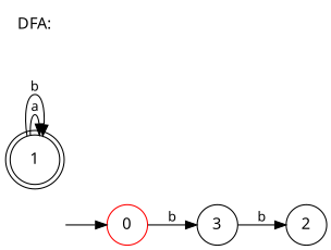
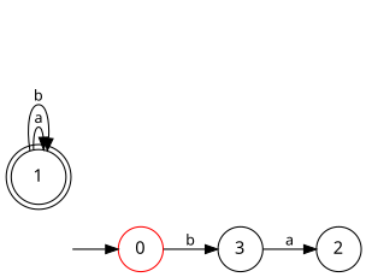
  digraph {
    fontsize=14
    rankdir=LR
    node [fontname="Microsoft YaHei" fontsize=14 shape=circle]
    edge [fontname="Microsoft YaHei" fontsize=12]
    0 [color=red]
    3
    2
    "" [shape=none]
    1 [shape=doublecircle]
-   "DFA:" [shape=plaintext]
    0 -> 3 [label=b]
-   3 -> 2 [label=b]
+   3 -> 2 [label=a]
    "" -> 0
    1 -> 1 [label=a]
    1 -> 1 [label=b]
  }
